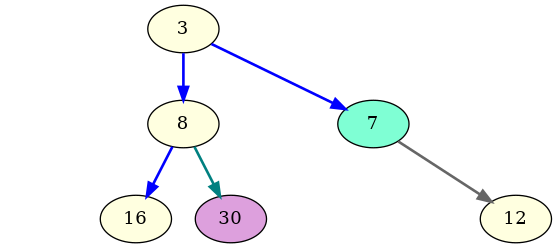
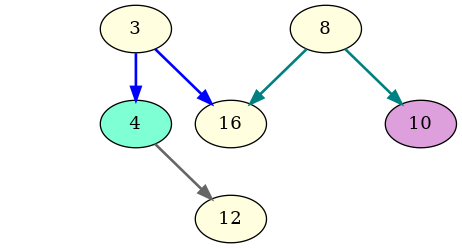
  digraph {
    node [style=filled]
    edge [style=bold]
    a [style=invis]
    3 [fillcolor=lightyellow]
    b [style=invis]
    8 [fillcolor=lightyellow]
    c [style=invis]
-   4 [fillcolor=aquamarine label=7]
+   4 [fillcolor=aquamarine]
    d [style=invis]
    16 [fillcolor=lightyellow]
-   10 [fillcolor=plum label=30]
+   10 [fillcolor=plum]
    12 [fillcolor=lightyellow]
    subgraph sub_1 {
      a
      3
    }
    subgraph sub_2 {
      b
      8
    }
    subgraph sub_3 {
      c
      4
    }
    subgraph sub_4 {
      4
      d
    }
    3 -> a [style=invis]
-   3 -> 8 [color=blue]
+   3 -> 16 [color=blue]
    3 -> 4 [color=blue]
    8 -> b [style=invis]
-   8 -> 16 [color=blue]
+   8 -> 16 [color=teal]
    8 -> 10 [color=teal]
    4 -> c [style=invis]
    4 -> d [style=invis]
    4 -> 12 [color=gray40]
  }
